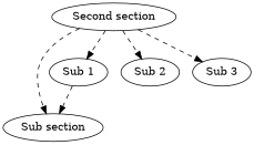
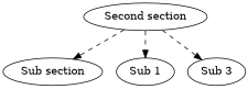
  digraph {
    fontname="DejaVu Serif"
    node [fontname="DejaVu Serif"]
    edge [fontname="DejaVu Serif" style=dashed]
    n1 [label="Sub section"]
    n2 [label="Second section"]
    n3 [label="Sub 1"]
-   n4 [label="Sub 2"]
    n5 [label="Sub 3"]
    n2 -> n1
    n2 -> n3
-   n2 -> n4
    n2 -> n5
-   n3 -> n1
  }
